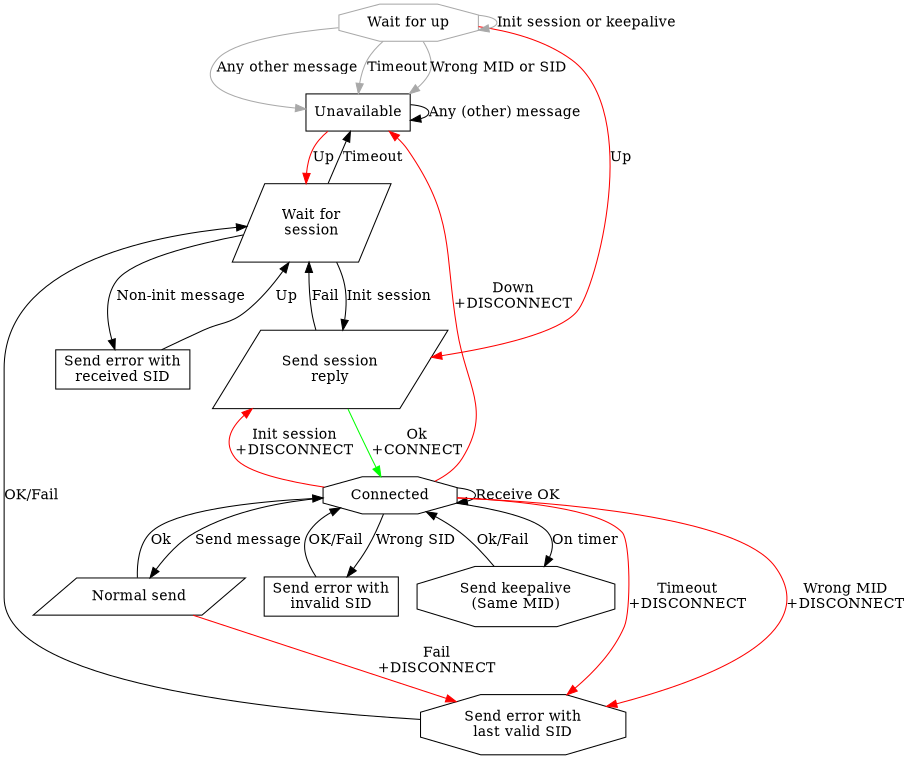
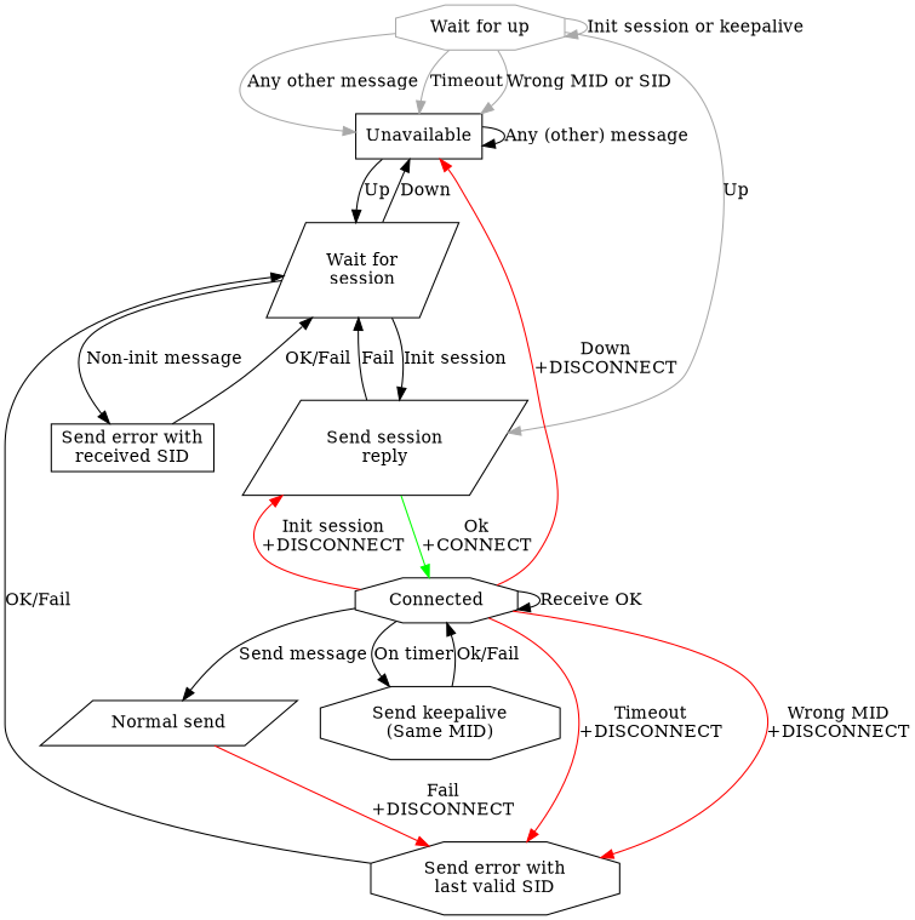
  digraph {
    node [shape=octagon]
    n1 [label=Unavailable shape=box]
    n2 [label="Wait for\nsession" shape=parallelogram]
    n3 [label="Send session\nreply" shape=parallelogram]
    n4 [label="Send error with\nreceived SID" shape=box]
    n5 [color=darkgrey label="Wait for up"]
    n6 [label=Connected]
    n7 [label="Send error with\nlast valid SID"]
-   n8 [label="Send error with\ninvalid SID" shape=box]
    n9 [label="Normal send" shape=parallelogram]
    n10 [label="Send keepalive\n(Same MID)"]
    n1 -> n1 [label="Any (other) message"]
-   n1 -> n2 [label=Up color=red]
-   n2 -> n1 [label=Timeout]
+   n1 -> n2 [label=Up]
+   n2 -> n1 [label=Down]
    n2 -> n3 [label="Init session"]
    n2 -> n4 [label="Non-init message"]
    n3 -> n2 [label=Fail]
    n3 -> n6 [color=green label="Ok\n+CONNECT"]
-   n4 -> n2 [label=Up]
+   n4 -> n2 [label="OK/Fail"]
    n5 -> n1 [color=darkgrey label=Timeout]
    n5 -> n1 [color=darkgrey label="Wrong MID or SID"]
    n5 -> n1 [color=darkgrey label="Any other message"]
-   n5 -> n3 [color=red label=Up]
+   n5 -> n3 [color=darkgrey label=Up]
    n5 -> n5 [color=darkgrey label="Init session or keepalive"]
    n6 -> n1 [color=red label="Down\n+DISCONNECT"]
    n6 -> n3 [color=red label="Init session\n+DISCONNECT"]
    n6 -> n6 [label="Receive OK"]
    n6 -> n7 [color=red label="Wrong MID\n+DISCONNECT"]
    n6 -> n7 [color=red label="Timeout\n+DISCONNECT"]
-   n6 -> n8 [label="Wrong SID"]
    n6 -> n9 [label="Send message"]
    n6 -> n10 [label="On timer"]
    n7 -> n2 [label="OK/Fail"]
-   n8 -> n6 [label="OK/Fail"]
-   n9 -> n6 [label=Ok]
    n9 -> n7 [color=red label="Fail\n+DISCONNECT"]
    n10 -> n6 [label="Ok/Fail"]
  }
